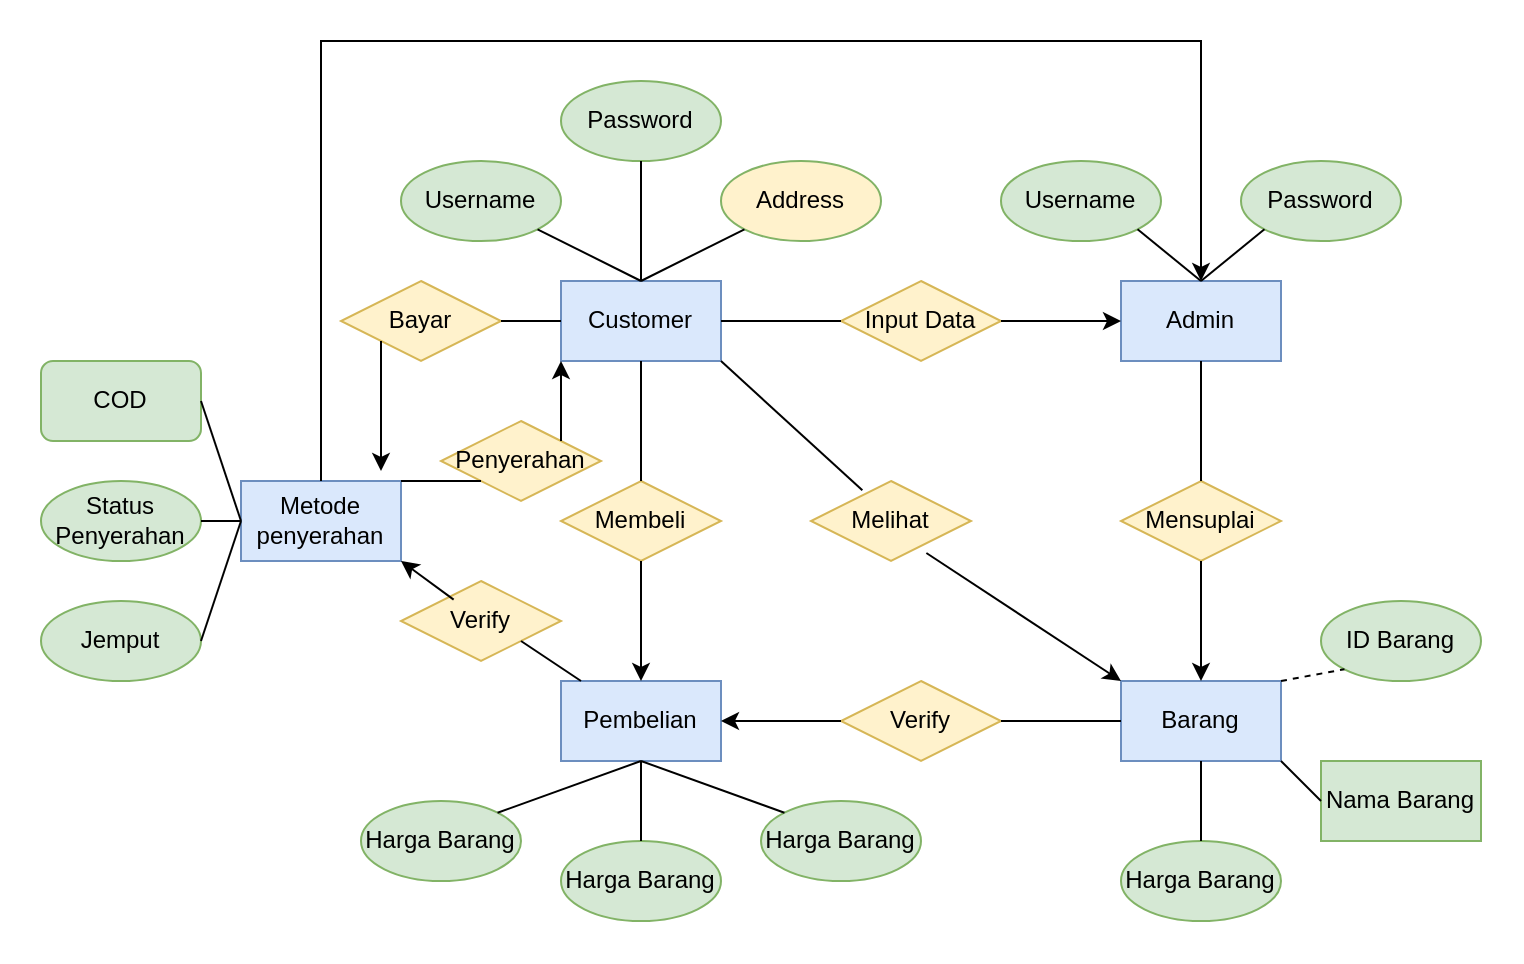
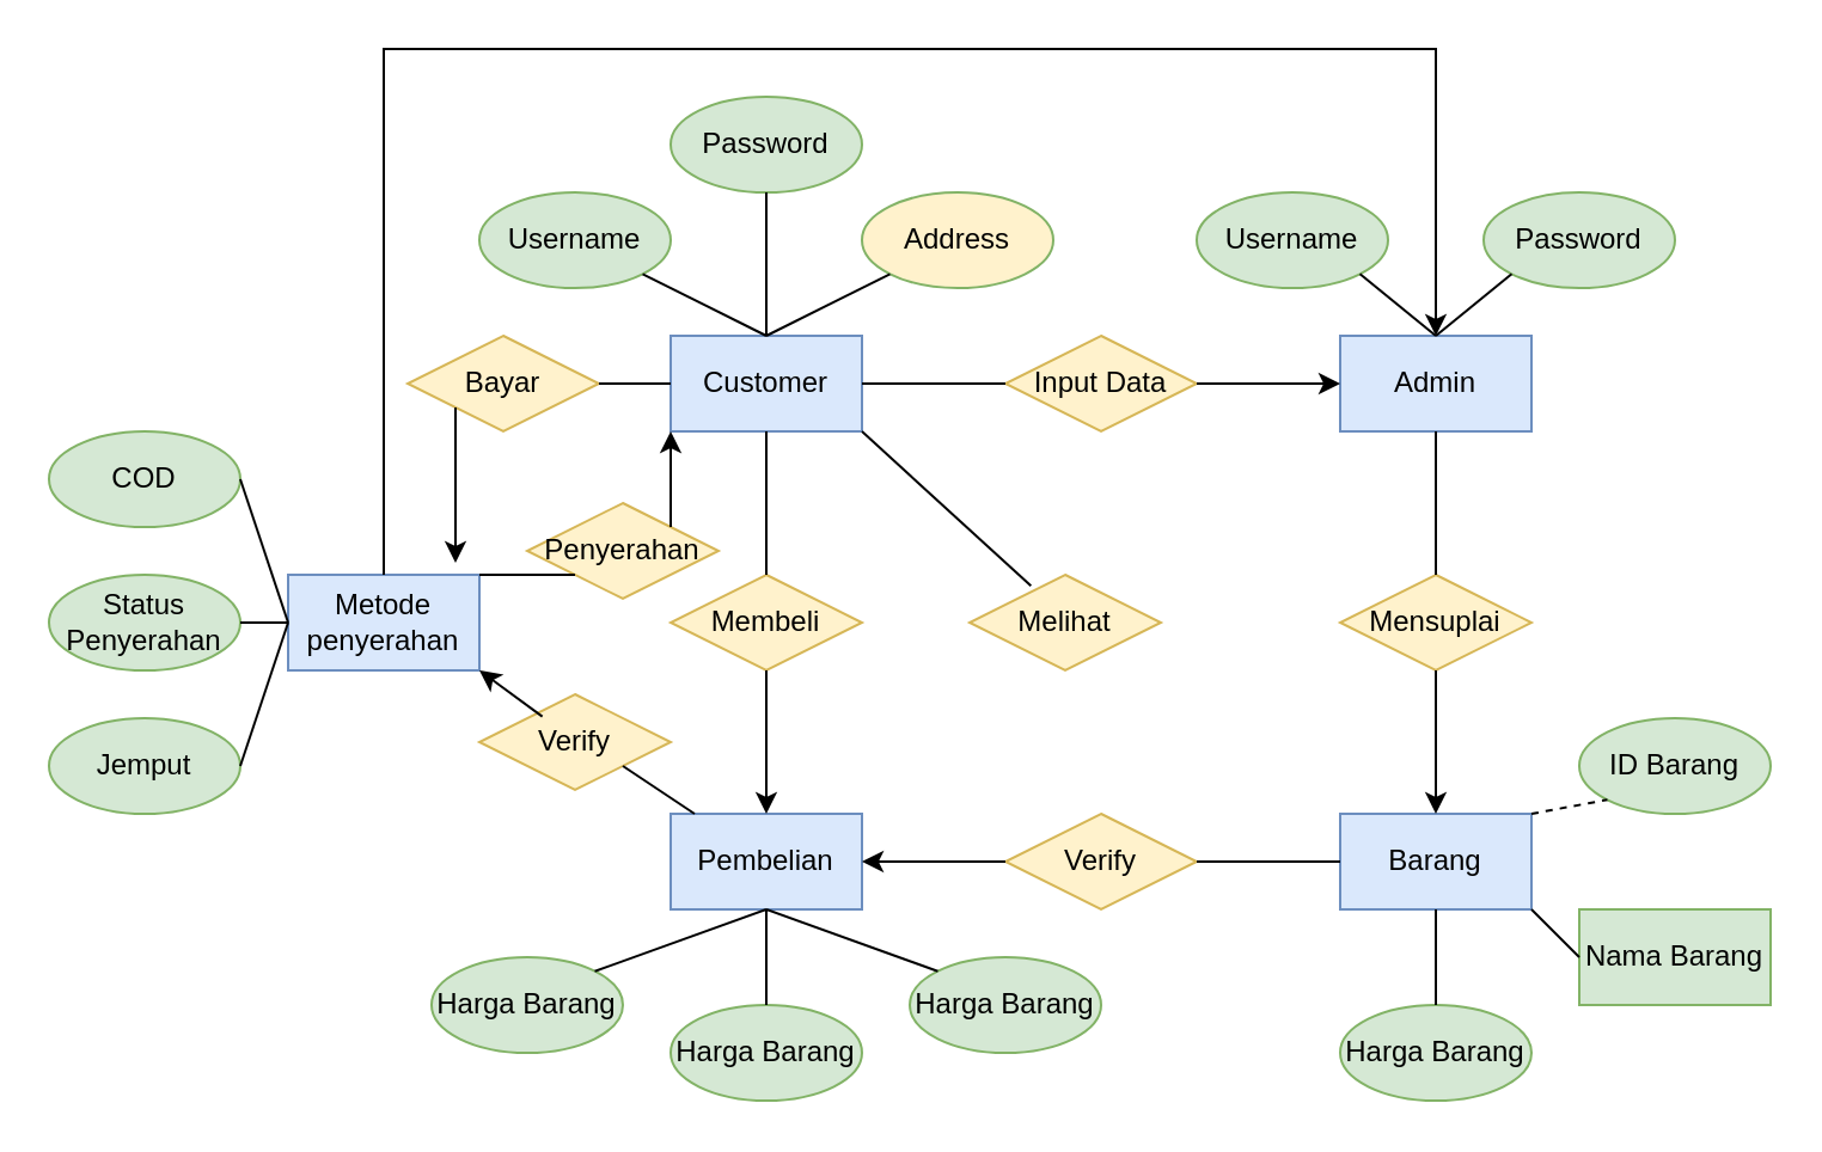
  <mxCell id="0" />
  <mxCell id="1" parent="0" />
  <mxCell id="2" value="Customer" style="rounded=0;whiteSpace=wrap;html=1;fillColor=#dae8fc;strokeColor=#6c8ebf;" vertex="1" parent="1"><mxGeometry x="280" y="140" width="80" height="40" as="geometry" /></mxCell>
  <mxCell id="3" value="Username" style="ellipse;whiteSpace=wrap;html=1;fillColor=#d5e8d4;strokeColor=#82b366;" vertex="1" parent="1"><mxGeometry x="200" y="80" width="80" height="40" as="geometry" /></mxCell>
  <mxCell id="4" value="Password" style="ellipse;whiteSpace=wrap;html=1;fillColor=#d5e8d4;strokeColor=#82b366;" vertex="1" parent="1"><mxGeometry x="280" y="40" width="80" height="40" as="geometry" /></mxCell>
  <mxCell id="5" value="Address" style="ellipse;whiteSpace=wrap;html=1;fillColor=#fff2cc;strokeColor=#82b366;" vertex="1" parent="1"><mxGeometry x="360" y="80" width="80" height="40" as="geometry" /></mxCell>
  <mxCell id="6" value="Admin" style="rounded=0;whiteSpace=wrap;html=1;fillColor=#dae8fc;strokeColor=#6c8ebf;" vertex="1" parent="1"><mxGeometry x="560" y="140" width="80" height="40" as="geometry" /></mxCell>
  <mxCell id="7" value="Barang" style="rounded=0;whiteSpace=wrap;html=1;fillColor=#dae8fc;strokeColor=#6c8ebf;" vertex="1" parent="1"><mxGeometry x="560" y="340" width="80" height="40" as="geometry" /></mxCell>
  <mxCell id="8" value="Pembelian" style="rounded=0;whiteSpace=wrap;html=1;fillColor=#dae8fc;strokeColor=#6c8ebf;" vertex="1" parent="1"><mxGeometry x="280" y="340" width="80" height="40" as="geometry" /></mxCell>
  <mxCell id="9" value="Metode penyerahan" style="rounded=0;whiteSpace=wrap;html=1;fillColor=#dae8fc;strokeColor=#6c8ebf;" vertex="1" parent="1"><mxGeometry x="120" y="240" width="80" height="40" as="geometry" /></mxCell>
  <mxCell id="10" value="Username" style="ellipse;whiteSpace=wrap;html=1;fillColor=#d5e8d4;strokeColor=#82b366;" vertex="1" parent="1"><mxGeometry x="500" y="80" width="80" height="40" as="geometry" /></mxCell>
  <mxCell id="11" value="Password" style="ellipse;whiteSpace=wrap;html=1;fillColor=#d5e8d4;strokeColor=#82b366;" vertex="1" parent="1"><mxGeometry x="620" y="80" width="80" height="40" as="geometry" /></mxCell>
  <mxCell id="12" value="ID Barang" style="ellipse;whiteSpace=wrap;html=1;fillColor=#d5e8d4;strokeColor=#82b366;" vertex="1" parent="1"><mxGeometry x="660" y="300" width="80" height="40" as="geometry" /></mxCell>
  <mxCell id="13" value="Nama Barang" style="whiteSpace=wrap;html=1;fillColor=#d5e8d4;strokeColor=#82b366;rounded=0;" vertex="1" parent="1"><mxGeometry x="660" y="380" width="80" height="40" as="geometry" /></mxCell>
  <mxCell id="14" value="Harga Barang" style="ellipse;whiteSpace=wrap;html=1;fillColor=#d5e8d4;strokeColor=#82b366;" vertex="1" parent="1"><mxGeometry x="560" y="420" width="80" height="40" as="geometry" /></mxCell>
  <mxCell id="15" value="Harga Barang" style="ellipse;whiteSpace=wrap;html=1;fillColor=#d5e8d4;strokeColor=#82b366;" vertex="1" parent="1"><mxGeometry x="180" y="400" width="80" height="40" as="geometry" /></mxCell>
  <mxCell id="16" value="Harga Barang" style="ellipse;whiteSpace=wrap;html=1;fillColor=#d5e8d4;strokeColor=#82b366;" vertex="1" parent="1"><mxGeometry x="280" y="420" width="80" height="40" as="geometry" /></mxCell>
  <mxCell id="17" value="Harga Barang" style="ellipse;whiteSpace=wrap;html=1;fillColor=#d5e8d4;strokeColor=#82b366;" vertex="1" parent="1"><mxGeometry x="380" y="400" width="80" height="40" as="geometry" /></mxCell>
  <mxCell id="18" value="Jemput" style="ellipse;whiteSpace=wrap;html=1;fillColor=#d5e8d4;strokeColor=#82b366;" vertex="1" parent="1"><mxGeometry x="20" y="300" width="80" height="40" as="geometry" /></mxCell>
- <mxCell id="19" value="COD" style="whiteSpace=wrap;html=1;fillColor=#d5e8d4;strokeColor=#82b366;rounded=1;" vertex="1" parent="1"><mxGeometry x="20" y="180" width="80" height="40" as="geometry" /></mxCell>
+ <mxCell id="19" value="COD" style="ellipse;whiteSpace=wrap;html=1;fillColor=#d5e8d4;strokeColor=#82b366;" vertex="1" parent="1"><mxGeometry x="20" y="180" width="80" height="40" as="geometry" /></mxCell>
  <mxCell id="20" value="Status Penyerahan" style="ellipse;whiteSpace=wrap;html=1;fillColor=#d5e8d4;strokeColor=#82b366;" vertex="1" parent="1"><mxGeometry x="20" y="240" width="80" height="40" as="geometry" /></mxCell>
  <mxCell id="21" value="" style="endArrow=none;html=1;rounded=0;entryX=0;entryY=1;entryDx=0;entryDy=0;" edge="1" parent="1" target="5"><mxGeometry width="50" height="50" relative="1" as="geometry"><mxPoint x="320" y="140" as="sourcePoint" /><mxPoint x="370" y="90" as="targetPoint" /></mxGeometry></mxCell>
  <mxCell id="22" value="" style="endArrow=none;html=1;rounded=0;entryX=0.5;entryY=1;entryDx=0;entryDy=0;" edge="1" parent="1" target="4"><mxGeometry width="50" height="50" relative="1" as="geometry"><mxPoint x="320" y="140" as="sourcePoint" /><mxPoint x="370" y="90" as="targetPoint" /></mxGeometry></mxCell>
  <mxCell id="23" value="" style="endArrow=none;html=1;rounded=0;entryX=1;entryY=1;entryDx=0;entryDy=0;" edge="1" parent="1" target="3"><mxGeometry width="50" height="50" relative="1" as="geometry"><mxPoint x="320" y="140" as="sourcePoint" /><mxPoint x="370" y="90" as="targetPoint" /></mxGeometry></mxCell>
  <mxCell id="24" value="" style="endArrow=none;html=1;rounded=0;entryX=0;entryY=1;entryDx=0;entryDy=0;" edge="1" parent="1" target="11"><mxGeometry width="50" height="50" relative="1" as="geometry"><mxPoint x="600" y="140" as="sourcePoint" /><mxPoint x="650" y="90" as="targetPoint" /></mxGeometry></mxCell>
  <mxCell id="25" value="" style="endArrow=none;html=1;rounded=0;entryX=1;entryY=1;entryDx=0;entryDy=0;" edge="1" parent="1" target="10"><mxGeometry width="50" height="50" relative="1" as="geometry"><mxPoint x="600" y="140" as="sourcePoint" /><mxPoint x="650" y="90" as="targetPoint" /></mxGeometry></mxCell>
  <mxCell id="26" value="" style="endArrow=none;html=1;rounded=0;entryX=0;entryY=1;entryDx=0;entryDy=0;exitX=1;exitY=0;exitDx=0;exitDy=0;dashed=1;" edge="1" parent="1" source="7" target="12"><mxGeometry width="50" height="50" relative="1" as="geometry"><mxPoint x="640" y="380" as="sourcePoint" /><mxPoint x="690" y="330" as="targetPoint" /></mxGeometry></mxCell>
  <mxCell id="27" value="" style="endArrow=none;html=1;rounded=0;entryX=0;entryY=0.5;entryDx=0;entryDy=0;" edge="1" parent="1" target="13"><mxGeometry width="50" height="50" relative="1" as="geometry"><mxPoint x="640" y="380" as="sourcePoint" /><mxPoint x="690" y="330" as="targetPoint" /></mxGeometry></mxCell>
  <mxCell id="28" value="" style="endArrow=none;html=1;rounded=0;entryX=0.5;entryY=0;entryDx=0;entryDy=0;exitX=0.5;exitY=1;exitDx=0;exitDy=0;" edge="1" parent="1" source="7" target="14"><mxGeometry width="50" height="50" relative="1" as="geometry"><mxPoint x="640" y="380" as="sourcePoint" /><mxPoint x="690" y="330" as="targetPoint" /></mxGeometry></mxCell>
  <mxCell id="29" value="" style="endArrow=none;html=1;rounded=0;entryX=0.5;entryY=1;entryDx=0;entryDy=0;" edge="1" parent="1" target="8"><mxGeometry width="50" height="50" relative="1" as="geometry"><mxPoint x="320" y="420" as="sourcePoint" /><mxPoint x="370" y="370" as="targetPoint" /></mxGeometry></mxCell>
  <mxCell id="30" value="" style="endArrow=none;html=1;rounded=0;exitX=1;exitY=0;exitDx=0;exitDy=0;" edge="1" parent="1" source="15"><mxGeometry width="50" height="50" relative="1" as="geometry"><mxPoint x="240" y="400" as="sourcePoint" /><mxPoint x="320" y="380" as="targetPoint" /></mxGeometry></mxCell>
  <mxCell id="31" value="" style="endArrow=none;html=1;rounded=0;entryX=0;entryY=0;entryDx=0;entryDy=0;exitX=0.5;exitY=1;exitDx=0;exitDy=0;" edge="1" parent="1" source="8" target="17"><mxGeometry width="50" height="50" relative="1" as="geometry"><mxPoint x="360" y="380" as="sourcePoint" /><mxPoint x="410" y="330" as="targetPoint" /></mxGeometry></mxCell>
  <mxCell id="32" value="" style="endArrow=none;html=1;rounded=0;entryX=0;entryY=0.5;entryDx=0;entryDy=0;" edge="1" parent="1" target="9"><mxGeometry width="50" height="50" relative="1" as="geometry"><mxPoint x="100" y="320" as="sourcePoint" /><mxPoint x="150" y="270" as="targetPoint" /></mxGeometry></mxCell>
  <mxCell id="33" value="" style="endArrow=none;html=1;rounded=0;entryX=1;entryY=0.5;entryDx=0;entryDy=0;" edge="1" parent="1" target="19"><mxGeometry width="50" height="50" relative="1" as="geometry"><mxPoint x="120" y="260" as="sourcePoint" /><mxPoint x="170" y="210" as="targetPoint" /></mxGeometry></mxCell>
  <mxCell id="34" value="" style="endArrow=none;html=1;rounded=0;entryX=1;entryY=0.5;entryDx=0;entryDy=0;" edge="1" parent="1" target="20"><mxGeometry width="50" height="50" relative="1" as="geometry"><mxPoint x="120" y="260" as="sourcePoint" /><mxPoint x="170" y="210" as="targetPoint" /></mxGeometry></mxCell>
  <mxCell id="35" value="Mensuplai" style="rhombus;whiteSpace=wrap;html=1;fillColor=#fff2cc;strokeColor=#d6b656;" vertex="1" parent="1"><mxGeometry x="560" y="240" width="80" height="40" as="geometry" /></mxCell>
  <mxCell id="36" value="Input Data" style="rhombus;whiteSpace=wrap;html=1;fillColor=#fff2cc;strokeColor=#d6b656;" vertex="1" parent="1"><mxGeometry x="420" y="140" width="80" height="40" as="geometry" /></mxCell>
  <mxCell id="37" value="Verify" style="rhombus;whiteSpace=wrap;html=1;fillColor=#fff2cc;strokeColor=#d6b656;" vertex="1" parent="1"><mxGeometry x="420" y="340" width="80" height="40" as="geometry" /></mxCell>
  <mxCell id="38" value="Penyerahan" style="rhombus;whiteSpace=wrap;html=1;fillColor=#fff2cc;strokeColor=#d6b656;" vertex="1" parent="1"><mxGeometry x="220" y="210" width="80" height="40" as="geometry" /></mxCell>
  <mxCell id="39" value="Verify" style="rhombus;whiteSpace=wrap;html=1;fillColor=#fff2cc;strokeColor=#d6b656;" vertex="1" parent="1"><mxGeometry x="200" y="290" width="80" height="40" as="geometry" /></mxCell>
  <mxCell id="40" value="Melihat" style="rhombus;whiteSpace=wrap;html=1;fillColor=#fff2cc;strokeColor=#d6b656;" vertex="1" parent="1"><mxGeometry x="405" y="240" width="80" height="40" as="geometry" /></mxCell>
  <mxCell id="41" value="Membeli" style="rhombus;whiteSpace=wrap;html=1;fillColor=#fff2cc;strokeColor=#d6b656;" vertex="1" parent="1"><mxGeometry x="280" y="240" width="80" height="40" as="geometry" /></mxCell>
  <mxCell id="42" value="" style="endArrow=classic;html=1;rounded=0;" edge="1" parent="1"><mxGeometry width="50" height="50" relative="1" as="geometry"><mxPoint x="160" y="240" as="sourcePoint" /><mxPoint x="600" y="140" as="targetPoint" /><Array as="points"><mxPoint x="160" y="20" /><mxPoint x="600" y="20" /></Array></mxGeometry></mxCell>
  <mxCell id="43" value="" style="endArrow=classic;html=1;rounded=0;entryX=0;entryY=0.5;entryDx=0;entryDy=0;" edge="1" parent="1" target="6"><mxGeometry width="50" height="50" relative="1" as="geometry"><mxPoint x="500" y="160" as="sourcePoint" /><mxPoint x="550" y="110" as="targetPoint" /></mxGeometry></mxCell>
  <mxCell id="44" value="" style="endArrow=none;html=1;rounded=0;entryX=0;entryY=0.5;entryDx=0;entryDy=0;" edge="1" parent="1" target="36"><mxGeometry width="50" height="50" relative="1" as="geometry"><mxPoint x="360" y="160" as="sourcePoint" /><mxPoint x="410" y="110" as="targetPoint" /></mxGeometry></mxCell>
  <mxCell id="45" value="" style="endArrow=none;html=1;rounded=0;entryX=0.5;entryY=1;entryDx=0;entryDy=0;" edge="1" parent="1" target="6"><mxGeometry width="50" height="50" relative="1" as="geometry"><mxPoint x="600" y="240" as="sourcePoint" /><mxPoint x="650" y="190" as="targetPoint" /></mxGeometry></mxCell>
  <mxCell id="46" value="" style="endArrow=classic;html=1;rounded=0;entryX=0.5;entryY=0;entryDx=0;entryDy=0;" edge="1" parent="1" target="7"><mxGeometry width="50" height="50" relative="1" as="geometry"><mxPoint x="600" y="280" as="sourcePoint" /><mxPoint x="650" y="230" as="targetPoint" /></mxGeometry></mxCell>
  <mxCell id="47" value="" style="endArrow=none;html=1;rounded=0;entryX=0;entryY=0.5;entryDx=0;entryDy=0;" edge="1" parent="1" target="7"><mxGeometry width="50" height="50" relative="1" as="geometry"><mxPoint x="500" y="360" as="sourcePoint" /><mxPoint x="550" y="310" as="targetPoint" /></mxGeometry></mxCell>
  <mxCell id="48" value="" style="endArrow=classic;html=1;rounded=0;exitX=0;exitY=0.5;exitDx=0;exitDy=0;entryX=1;entryY=0.5;entryDx=0;entryDy=0;" edge="1" parent="1" source="37" target="8"><mxGeometry width="50" height="50" relative="1" as="geometry"><mxPoint x="350" y="360" as="sourcePoint" /><mxPoint x="400" y="310" as="targetPoint" /></mxGeometry></mxCell>
- <mxCell id="49" value="" style="endArrow=classic;html=1;rounded=0;entryX=0;entryY=0;entryDx=0;entryDy=0;exitX=0.721;exitY=0.9;exitDx=0;exitDy=0;exitPerimeter=0;" edge="1" parent="1" source="40" target="7"><mxGeometry width="50" height="50" relative="1" as="geometry"><mxPoint x="480" y="270" as="sourcePoint" /><mxPoint x="530" y="220" as="targetPoint" /></mxGeometry></mxCell>
  <mxCell id="50" value="" style="endArrow=none;html=1;rounded=0;entryX=0.321;entryY=0.117;entryDx=0;entryDy=0;entryPerimeter=0;" edge="1" parent="1" target="40"><mxGeometry width="50" height="50" relative="1" as="geometry"><mxPoint x="360" y="180" as="sourcePoint" /><mxPoint x="410" y="130" as="targetPoint" /></mxGeometry></mxCell>
  <mxCell id="51" value="" style="endArrow=none;html=1;rounded=0;exitX=0.125;exitY=0;exitDx=0;exitDy=0;exitPerimeter=0;" edge="1" parent="1" source="8"><mxGeometry width="50" height="50" relative="1" as="geometry"><mxPoint x="280" y="340" as="sourcePoint" /><mxPoint x="260" y="320" as="targetPoint" /></mxGeometry></mxCell>
  <mxCell id="52" value="" style="endArrow=classic;html=1;rounded=0;entryX=1;entryY=1;entryDx=0;entryDy=0;exitX=0.329;exitY=0.233;exitDx=0;exitDy=0;exitPerimeter=0;" edge="1" parent="1" source="39" target="9"><mxGeometry width="50" height="50" relative="1" as="geometry"><mxPoint x="220" y="290" as="sourcePoint" /><mxPoint x="260" y="250" as="targetPoint" /></mxGeometry></mxCell>
  <mxCell id="53" value="" style="endArrow=classic;html=1;rounded=0;" edge="1" parent="1" target="8"><mxGeometry width="50" height="50" relative="1" as="geometry"><mxPoint x="320" y="280" as="sourcePoint" /><mxPoint x="370" y="230" as="targetPoint" /></mxGeometry></mxCell>
  <mxCell id="54" value="" style="endArrow=none;html=1;rounded=0;entryX=0.5;entryY=1;entryDx=0;entryDy=0;" edge="1" parent="1" target="2"><mxGeometry width="50" height="50" relative="1" as="geometry"><mxPoint x="320" y="240" as="sourcePoint" /><mxPoint x="370" y="190" as="targetPoint" /></mxGeometry></mxCell>
  <mxCell id="55" value="" style="endArrow=none;html=1;rounded=0;entryX=0.25;entryY=0.75;entryDx=0;entryDy=0;entryPerimeter=0;" edge="1" parent="1" target="38"><mxGeometry width="50" height="50" relative="1" as="geometry"><mxPoint x="200" y="240" as="sourcePoint" /><mxPoint x="210" y="200" as="targetPoint" /></mxGeometry></mxCell>
  <mxCell id="56" value="" style="endArrow=classic;html=1;rounded=0;exitX=1;exitY=0;exitDx=0;exitDy=0;" edge="1" parent="1" source="38"><mxGeometry width="50" height="50" relative="1" as="geometry"><mxPoint x="250" y="190" as="sourcePoint" /><mxPoint x="280" y="180" as="targetPoint" /><Array as="points" /></mxGeometry></mxCell>
  <mxCell id="57" value="Bayar" style="rhombus;whiteSpace=wrap;html=1;fillColor=#fff2cc;strokeColor=#d6b656;" vertex="1" parent="1"><mxGeometry x="170" y="140" width="80" height="40" as="geometry" /></mxCell>
  <mxCell id="58" value="" style="endArrow=none;html=1;rounded=0;entryX=1;entryY=0.5;entryDx=0;entryDy=0;" edge="1" parent="1" target="57"><mxGeometry width="50" height="50" relative="1" as="geometry"><mxPoint x="280" y="160" as="sourcePoint" /><mxPoint x="330" y="110" as="targetPoint" /></mxGeometry></mxCell>
  <mxCell id="59" value="" style="endArrow=classic;html=1;rounded=0;exitX=0;exitY=1;exitDx=0;exitDy=0;" edge="1" parent="1" source="57"><mxGeometry width="50" height="50" relative="1" as="geometry"><mxPoint x="130" y="285" as="sourcePoint" /><mxPoint x="190" y="235" as="targetPoint" /></mxGeometry></mxCell>
